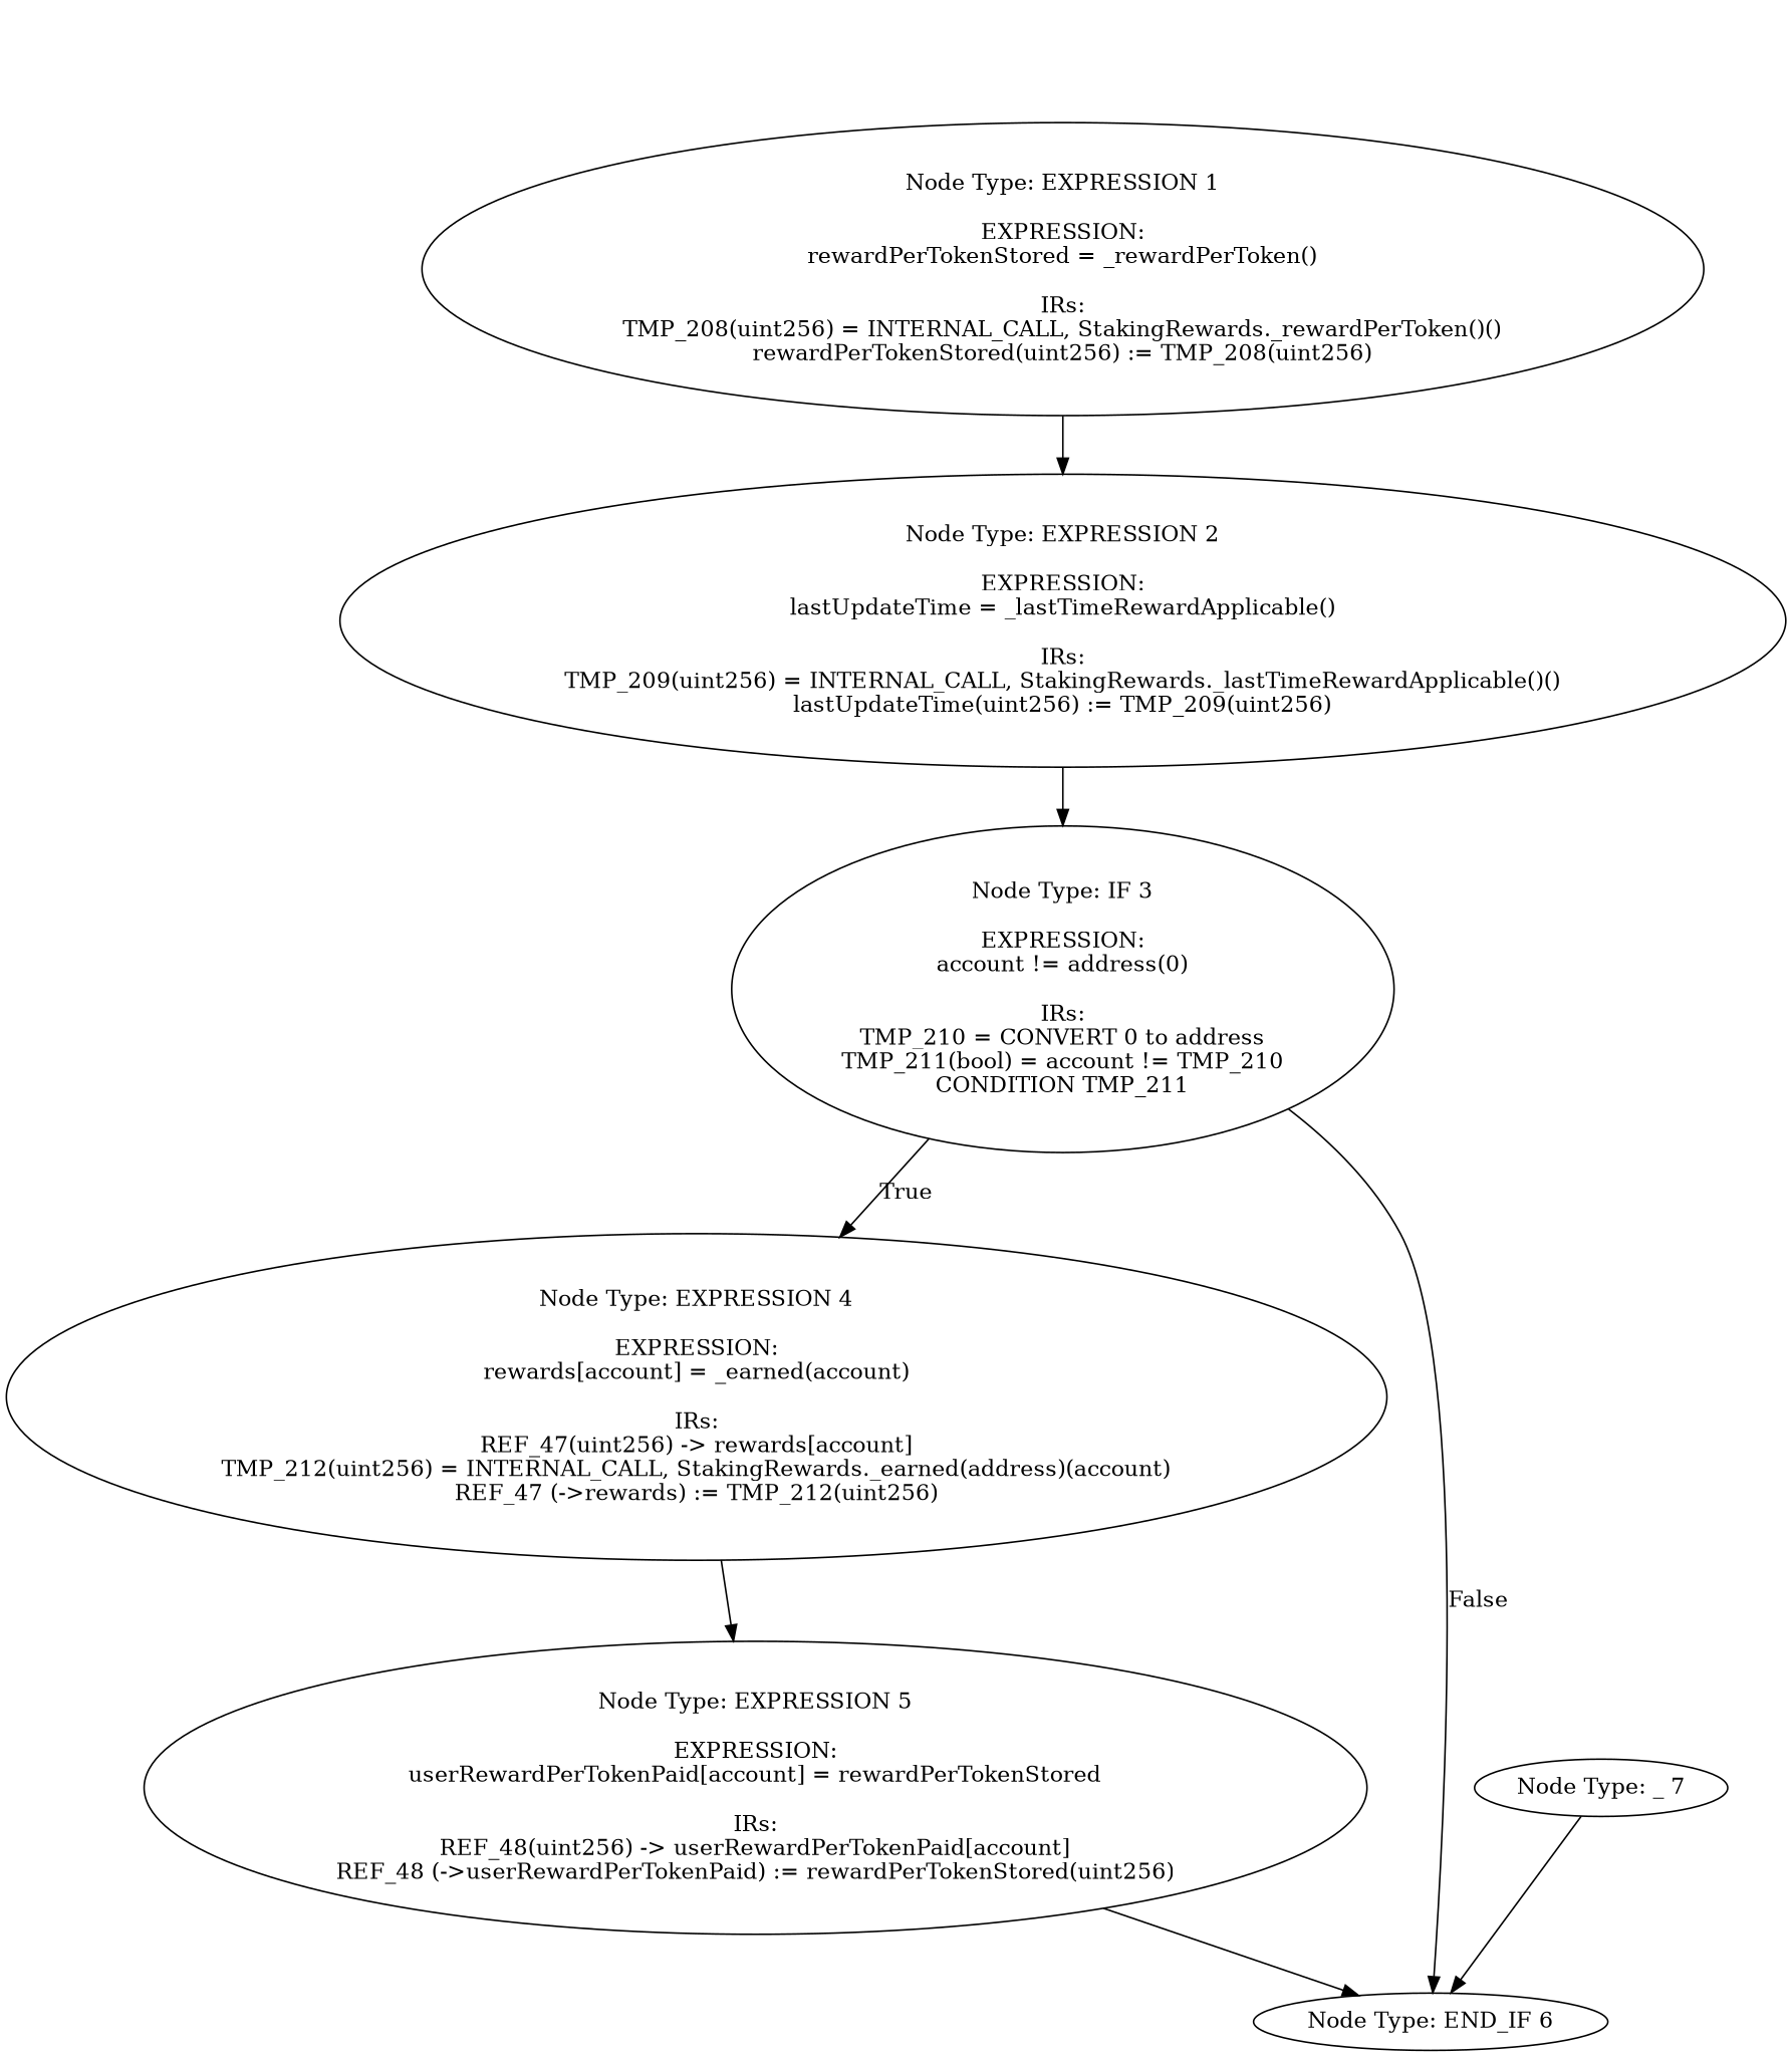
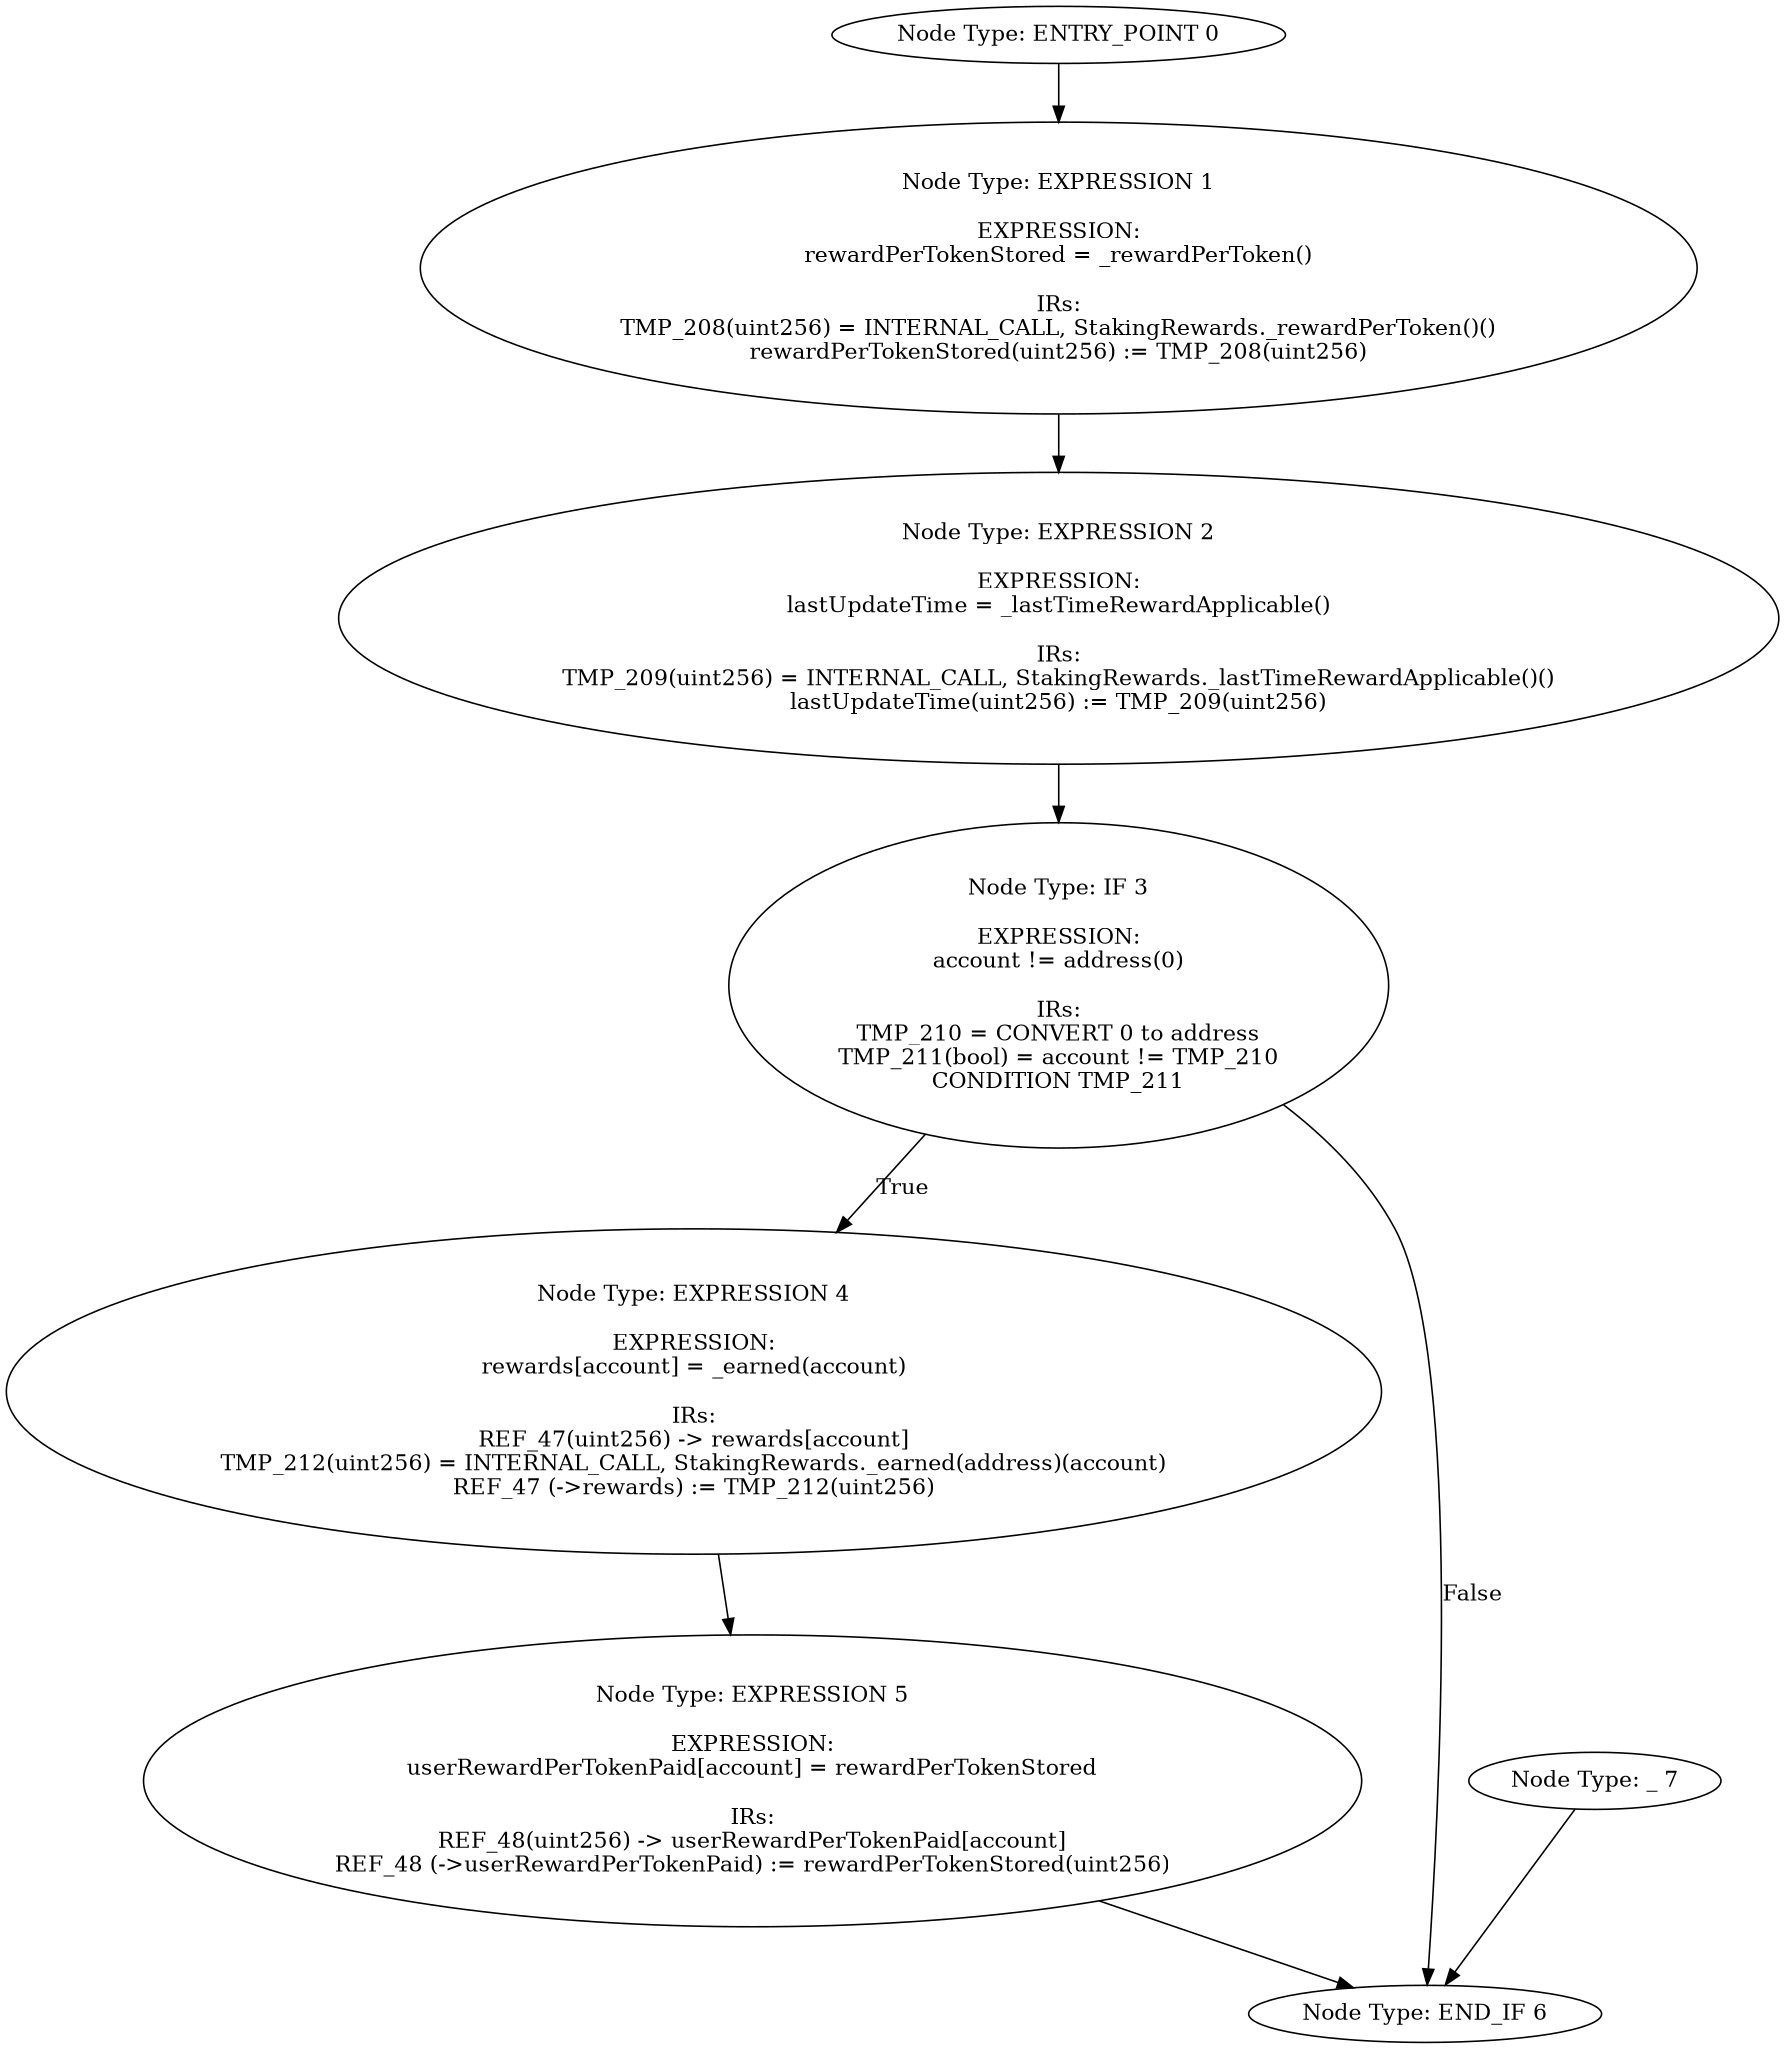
  digraph {
+   n1 [label="Node Type: ENTRY_POINT 0\n"]
    n2 [label="Node Type: EXPRESSION 1\n\nEXPRESSION:\nrewardPerTokenStored = _rewardPerToken()\n\nIRs:\nTMP_208(uint256) = INTERNAL_CALL, StakingRewards._rewardPerToken()()\nrewardPerTokenStored(uint256) := TMP_208(uint256)"]
    n3 [label="Node Type: EXPRESSION 2\n\nEXPRESSION:\nlastUpdateTime = _lastTimeRewardApplicable()\n\nIRs:\nTMP_209(uint256) = INTERNAL_CALL, StakingRewards._lastTimeRewardApplicable()()\nlastUpdateTime(uint256) := TMP_209(uint256)"]
    n4 [label="Node Type: IF 3\n\nEXPRESSION:\naccount != address(0)\n\nIRs:\nTMP_210 = CONVERT 0 to address\nTMP_211(bool) = account != TMP_210\nCONDITION TMP_211"]
    n5 [label="Node Type: EXPRESSION 4\n\nEXPRESSION:\nrewards[account] = _earned(account)\n\nIRs:\nREF_47(uint256) -> rewards[account]\nTMP_212(uint256) = INTERNAL_CALL, StakingRewards._earned(address)(account)\nREF_47 (->rewards) := TMP_212(uint256)"]
    n6 [label="Node Type: END_IF 6\n"]
    n7 [label="Node Type: EXPRESSION 5\n\nEXPRESSION:\nuserRewardPerTokenPaid[account] = rewardPerTokenStored\n\nIRs:\nREF_48(uint256) -> userRewardPerTokenPaid[account]\nREF_48 (->userRewardPerTokenPaid) := rewardPerTokenStored(uint256)"]
    n8 [label="Node Type: _ 7\n"]
+   n1 -> n2
    n2 -> n3
    n3 -> n4
    n4 -> n5 [label=True]
    n4 -> n6 [label=False]
    n5 -> n7
    n7 -> n6
    n8 -> n6
  }
